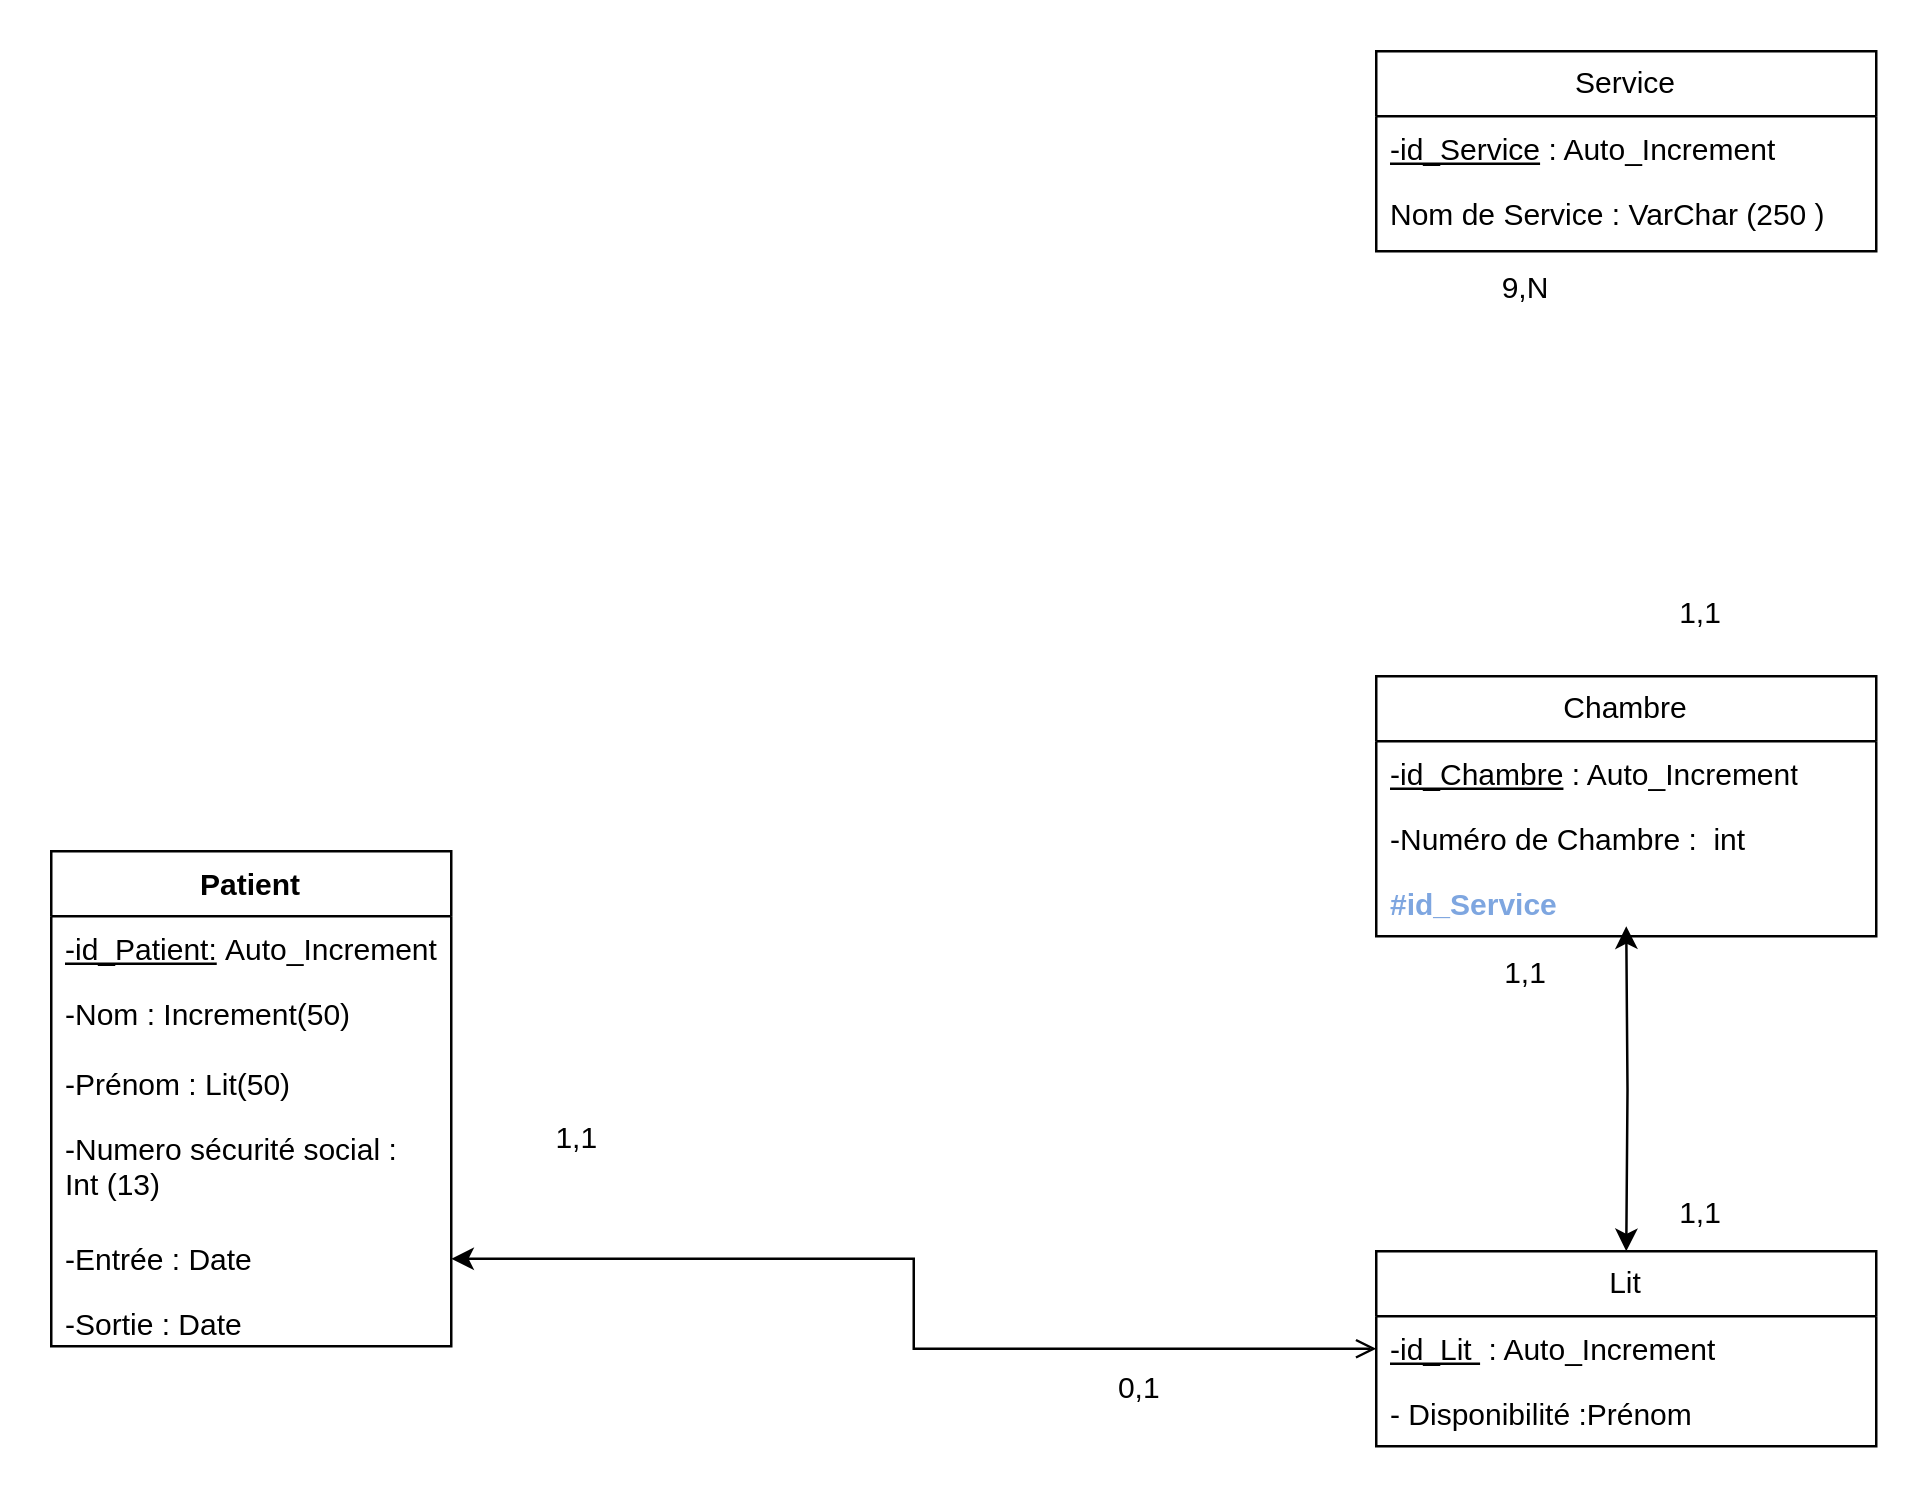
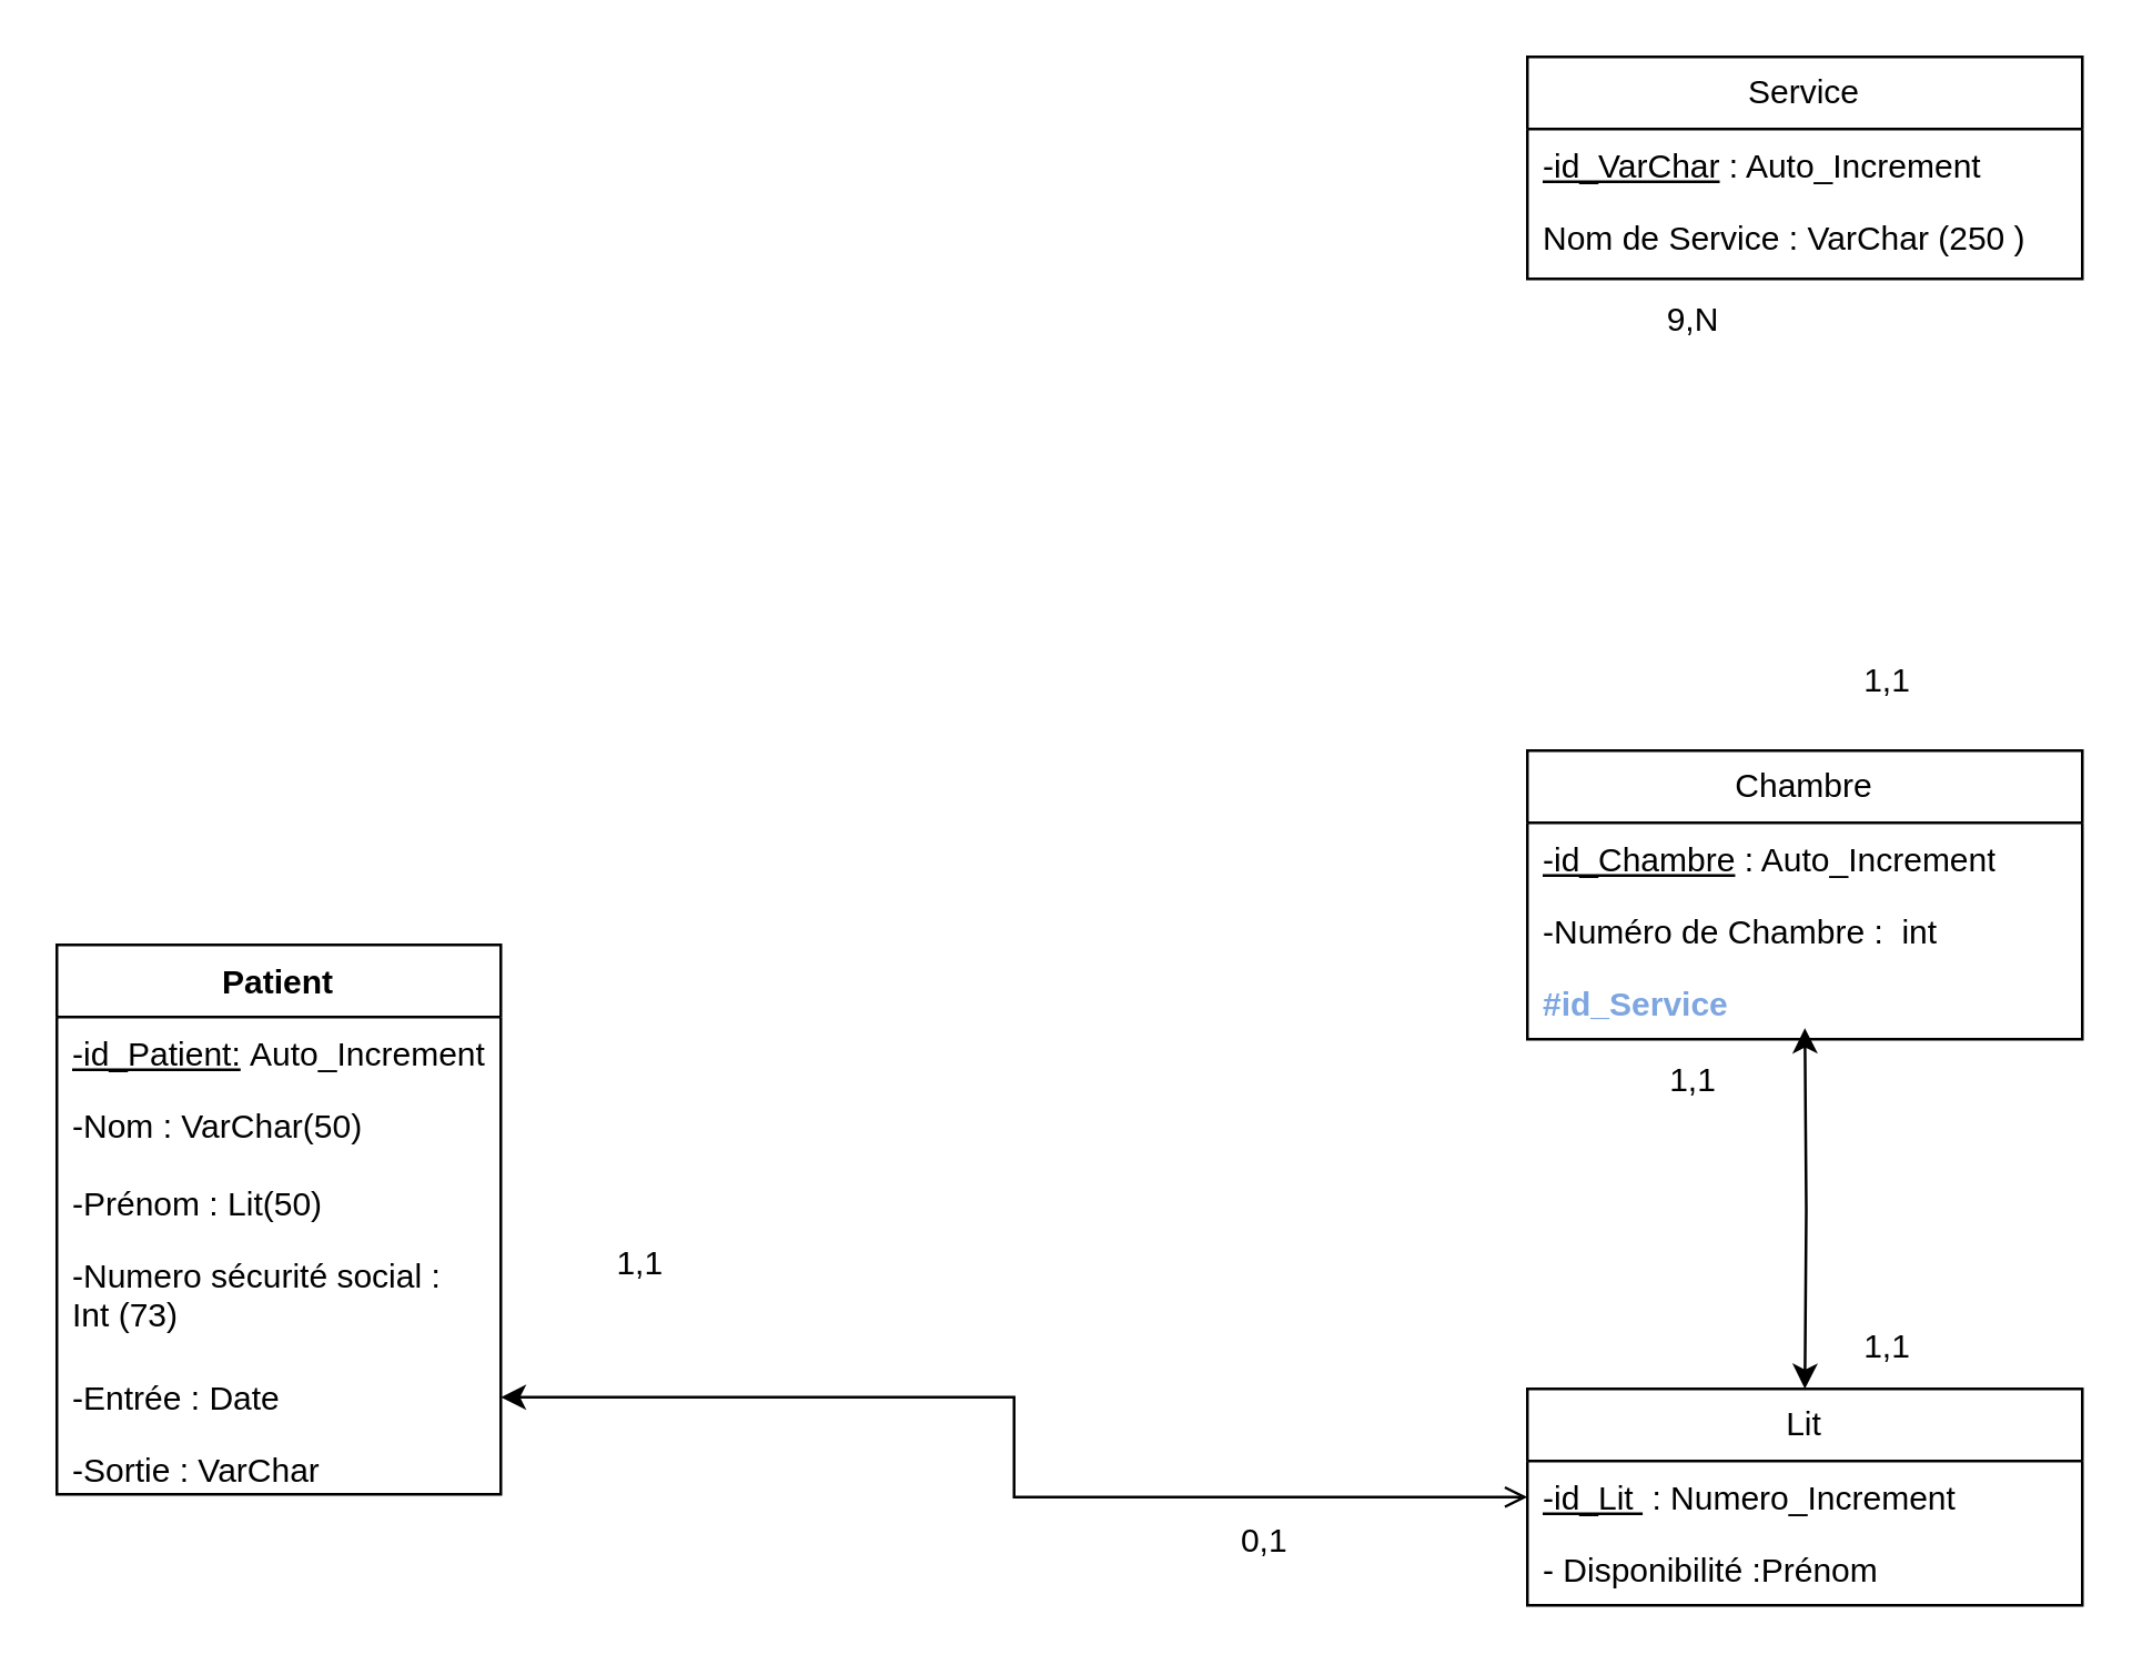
  <mxCell id="0" />
  <mxCell id="1" parent="0" />
  <mxCell id="2" value="Service" style="swimlane;fontStyle=0;childLayout=stackLayout;horizontal=1;startSize=26;fillColor=none;horizontalStack=0;resizeParent=1;resizeParentMax=0;resizeLast=0;collapsible=1;marginBottom=0;whiteSpace=wrap;html=1;" vertex="1" parent="1"><mxGeometry x="550" y="20" width="200" height="80" as="geometry" /></mxCell>
- <mxCell id="3" value="&lt;u&gt;-id_Service&lt;/u&gt;&amp;nbsp;: Auto_Increment&lt;div&gt;&lt;br&gt;&lt;/div&gt;" style="text;strokeColor=none;fillColor=none;align=left;verticalAlign=top;spacingLeft=4;spacingRight=4;overflow=hidden;rotatable=0;points=[[0,0.5],[1,0.5]];portConstraint=eastwest;whiteSpace=wrap;html=1;" vertex="1" parent="2"><mxGeometry y="26" width="200" height="26" as="geometry" /></mxCell>
+ <mxCell id="3" value="&lt;u&gt;-id_VarChar&lt;/u&gt;&amp;nbsp;: Auto_Increment&lt;div&gt;&lt;br&gt;&lt;/div&gt;" style="text;strokeColor=none;fillColor=none;align=left;verticalAlign=top;spacingLeft=4;spacingRight=4;overflow=hidden;rotatable=0;points=[[0,0.5],[1,0.5]];portConstraint=eastwest;whiteSpace=wrap;html=1;" vertex="1" parent="2"><mxGeometry y="26" width="200" height="26" as="geometry" /></mxCell>
  <mxCell id="4" value="Nom de Service : VarChar (250 )&amp;nbsp;" style="text;strokeColor=none;fillColor=none;align=left;verticalAlign=top;spacingLeft=4;spacingRight=4;overflow=hidden;rotatable=0;points=[[0,0.5],[1,0.5]];portConstraint=eastwest;whiteSpace=wrap;html=1;" vertex="1" parent="2"><mxGeometry y="52" width="200" height="28" as="geometry" /></mxCell>
  <mxCell id="5" value="Chambre" style="swimlane;fontStyle=0;childLayout=stackLayout;horizontal=1;startSize=26;fillColor=none;horizontalStack=0;resizeParent=1;resizeParentMax=0;resizeLast=0;collapsible=1;marginBottom=0;whiteSpace=wrap;html=1;" vertex="1" parent="1"><mxGeometry x="550" y="270" width="200" height="104" as="geometry" /></mxCell>
  <mxCell id="6" value="&lt;u&gt;-id_Chambre&lt;/u&gt;&amp;nbsp;: Auto_Increment" style="text;strokeColor=none;fillColor=none;align=left;verticalAlign=top;spacingLeft=4;spacingRight=4;overflow=hidden;rotatable=0;points=[[0,0.5],[1,0.5]];portConstraint=eastwest;whiteSpace=wrap;html=1;" vertex="1" parent="5"><mxGeometry y="26" width="200" height="26" as="geometry" /></mxCell>
  <mxCell id="7" value="-Numéro de Chambre :&amp;nbsp; int&amp;nbsp;" style="text;strokeColor=none;fillColor=none;align=left;verticalAlign=top;spacingLeft=4;spacingRight=4;overflow=hidden;rotatable=0;points=[[0,0.5],[1,0.5]];portConstraint=eastwest;whiteSpace=wrap;html=1;" vertex="1" parent="5"><mxGeometry y="52" width="200" height="26" as="geometry" /></mxCell>
  <mxCell id="8" value="&lt;b&gt;&lt;font color=&quot;#7ea6e0&quot;&gt;#id_Service&lt;/font&gt;&lt;/b&gt;" style="text;strokeColor=none;fillColor=none;align=left;verticalAlign=top;spacingLeft=4;spacingRight=4;overflow=hidden;rotatable=0;points=[[0,0.5],[1,0.5]];portConstraint=eastwest;whiteSpace=wrap;html=1;" vertex="1" parent="5"><mxGeometry y="78" width="200" height="26" as="geometry" /></mxCell>
  <mxCell id="9" value="Lit" style="swimlane;fontStyle=0;childLayout=stackLayout;horizontal=1;startSize=26;fillColor=none;horizontalStack=0;resizeParent=1;resizeParentMax=0;resizeLast=0;collapsible=1;marginBottom=0;whiteSpace=wrap;html=1;" vertex="1" parent="1"><mxGeometry x="550" y="500" width="200" height="78" as="geometry" /></mxCell>
- <mxCell id="10" value="&lt;u&gt;-id_Lit&amp;nbsp;&lt;/u&gt;&amp;nbsp;: Auto_Increment" style="text;strokeColor=none;fillColor=none;align=left;verticalAlign=top;spacingLeft=4;spacingRight=4;overflow=hidden;rotatable=0;points=[[0,0.5],[1,0.5]];portConstraint=eastwest;whiteSpace=wrap;html=1;" vertex="1" parent="9"><mxGeometry y="26" width="200" height="26" as="geometry" /></mxCell>
+ <mxCell id="10" value="&lt;u&gt;-id_Lit&amp;nbsp;&lt;/u&gt;&amp;nbsp;: Numero_Increment" style="text;strokeColor=none;fillColor=none;align=left;verticalAlign=top;spacingLeft=4;spacingRight=4;overflow=hidden;rotatable=0;points=[[0,0.5],[1,0.5]];portConstraint=eastwest;whiteSpace=wrap;html=1;" vertex="1" parent="9"><mxGeometry y="26" width="200" height="26" as="geometry" /></mxCell>
  <mxCell id="11" value="- Disponibilité :Prénom" style="text;strokeColor=none;fillColor=none;align=left;verticalAlign=top;spacingLeft=4;spacingRight=4;overflow=hidden;rotatable=0;points=[[0,0.5],[1,0.5]];portConstraint=eastwest;whiteSpace=wrap;html=1;" vertex="1" parent="9"><mxGeometry y="52" width="200" height="26" as="geometry" /></mxCell>
  <mxCell id="12" value="9,N" style="text;html=1;align=center;verticalAlign=middle;whiteSpace=wrap;rounded=0;" vertex="1" parent="1"><mxGeometry x="580" width="60" height="30" as="geometry" y="100" /></mxCell>
  <mxCell id="13" value="1,1" style="text;html=1;align=center;verticalAlign=middle;whiteSpace=wrap;rounded=0;" vertex="1" parent="1"><mxGeometry x="650" y="230" width="60" height="30" as="geometry" /></mxCell>
  <mxCell id="14" value="1,1" style="text;html=1;align=center;verticalAlign=middle;whiteSpace=wrap;rounded=0;" vertex="1" parent="1"><mxGeometry x="650" y="470" width="60" height="30" as="geometry" /></mxCell>
  <mxCell id="15" value="1,1" style="text;html=1;align=center;verticalAlign=middle;whiteSpace=wrap;rounded=0;" vertex="1" parent="1"><mxGeometry x="580" y="374" width="60" height="30" as="geometry" /></mxCell>
  <mxCell id="16" value="Patient&lt;div&gt;&lt;br&gt;&lt;/div&gt;" style="swimlane;fontStyle=1;align=center;verticalAlign=top;childLayout=stackLayout;horizontal=1;startSize=26;horizontalStack=0;resizeParent=1;resizeParentMax=0;resizeLast=0;collapsible=1;marginBottom=0;whiteSpace=wrap;html=1;" vertex="1" parent="1"><mxGeometry x="20" y="340" width="160" height="198" as="geometry" /></mxCell>
  <mxCell id="17" value="&lt;u&gt;-id_Patient:&lt;/u&gt;&amp;nbsp;Auto_Increment" style="text;strokeColor=none;fillColor=none;align=left;verticalAlign=top;spacingLeft=4;spacingRight=4;overflow=hidden;rotatable=0;points=[[0,0.5],[1,0.5]];portConstraint=eastwest;whiteSpace=wrap;html=1;" vertex="1" parent="16"><mxGeometry y="26" width="160" height="26" as="geometry" /></mxCell>
- <mxCell id="18" value="-Nom : Increment(50)&lt;div&gt;&lt;br&gt;&lt;/div&gt;" style="text;strokeColor=none;fillColor=none;align=left;verticalAlign=top;spacingLeft=4;spacingRight=4;overflow=hidden;rotatable=0;points=[[0,0.5],[1,0.5]];portConstraint=eastwest;whiteSpace=wrap;html=1;" vertex="1" parent="16"><mxGeometry y="52" width="160" height="28" as="geometry" /></mxCell>
+ <mxCell id="18" value="-Nom : VarChar(50)&lt;div&gt;&lt;br&gt;&lt;/div&gt;" style="text;strokeColor=none;fillColor=none;align=left;verticalAlign=top;spacingLeft=4;spacingRight=4;overflow=hidden;rotatable=0;points=[[0,0.5],[1,0.5]];portConstraint=eastwest;whiteSpace=wrap;html=1;" vertex="1" parent="16"><mxGeometry y="52" width="160" height="28" as="geometry" /></mxCell>
  <mxCell id="19" value="&lt;div&gt;&lt;div&gt;-Prénom : Lit(50)&lt;/div&gt;&lt;/div&gt;&lt;div&gt;&lt;br&gt;&lt;/div&gt;" style="text;strokeColor=none;fillColor=none;align=left;verticalAlign=top;spacingLeft=4;spacingRight=4;overflow=hidden;rotatable=0;points=[[0,0.5],[1,0.5]];portConstraint=eastwest;whiteSpace=wrap;html=1;" vertex="1" parent="16"><mxGeometry y="80" width="160" height="26" as="geometry" /></mxCell>
- <mxCell id="20" value="-Numero sécurité social :&amp;nbsp;&lt;br&gt;Int (13)&amp;nbsp;&lt;br&gt;&lt;div&gt;&lt;br&gt;&lt;/div&gt;" style="text;strokeColor=none;fillColor=none;align=left;verticalAlign=top;spacingLeft=4;spacingRight=4;overflow=hidden;rotatable=0;points=[[0,0.5],[1,0.5]];portConstraint=eastwest;whiteSpace=wrap;html=1;" vertex="1" parent="16"><mxGeometry y="106" width="160" height="44" as="geometry" /></mxCell>
+ <mxCell id="20" value="-Numero sécurité social :&amp;nbsp;&lt;br&gt;Int (73)&amp;nbsp;&lt;br&gt;&lt;div&gt;&lt;br&gt;&lt;/div&gt;" style="text;strokeColor=none;fillColor=none;align=left;verticalAlign=top;spacingLeft=4;spacingRight=4;overflow=hidden;rotatable=0;points=[[0,0.5],[1,0.5]];portConstraint=eastwest;whiteSpace=wrap;html=1;" vertex="1" parent="16"><mxGeometry y="106" width="160" height="44" as="geometry" /></mxCell>
  <mxCell id="21" value="&lt;div&gt;&lt;div&gt;-Entrée : Date&lt;/div&gt;&lt;/div&gt;" style="text;strokeColor=none;fillColor=none;align=left;verticalAlign=top;spacingLeft=4;spacingRight=4;overflow=hidden;rotatable=0;points=[[0,0.5],[1,0.5]];portConstraint=eastwest;whiteSpace=wrap;html=1;" vertex="1" parent="16"><mxGeometry y="150" width="160" height="26" as="geometry" /></mxCell>
- <mxCell id="22" value="&lt;div&gt;&lt;div&gt;-Sortie : Date&lt;/div&gt;&lt;/div&gt;" style="text;strokeColor=none;fillColor=none;align=left;verticalAlign=top;spacingLeft=4;spacingRight=4;overflow=hidden;rotatable=0;points=[[0,0.5],[1,0.5]];portConstraint=eastwest;whiteSpace=wrap;html=1;" vertex="1" parent="16"><mxGeometry y="176" width="160" height="22" as="geometry" /></mxCell>
+ <mxCell id="22" value="&lt;div&gt;&lt;div&gt;-Sortie : VarChar&lt;/div&gt;&lt;/div&gt;" style="text;strokeColor=none;fillColor=none;align=left;verticalAlign=top;spacingLeft=4;spacingRight=4;overflow=hidden;rotatable=0;points=[[0,0.5],[1,0.5]];portConstraint=eastwest;whiteSpace=wrap;html=1;" vertex="1" parent="16"><mxGeometry y="176" width="160" height="22" as="geometry" /></mxCell>
  <mxCell id="23" value="0,1" style="text;html=1;align=center;verticalAlign=middle;resizable=0;points=[];autosize=1;strokeColor=none;fillColor=none;" vertex="1" parent="1"><mxGeometry x="435" y="540" width="40" height="30" as="geometry" /></mxCell>
  <mxCell id="24" value="1,1" style="text;html=1;align=center;verticalAlign=middle;resizable=0;points=[];autosize=1;strokeColor=none;fillColor=none;" vertex="1" parent="1"><mxGeometry x="210" y="440" width="40" height="30" as="geometry" /></mxCell>
  <mxCell id="25" style="edgeStyle=orthogonalEdgeStyle;rounded=0;orthogonalLoop=1;jettySize=auto;html=1;entryX=0.5;entryY=0;entryDx=0;entryDy=0;startArrow=classic;startFill=1;" edge="1" parent="1" target="9"><mxGeometry relative="1" as="geometry"><mxPoint x="650" y="370" as="sourcePoint" /></mxGeometry></mxCell>
  <mxCell id="26" style="edgeStyle=orthogonalEdgeStyle;rounded=0;orthogonalLoop=1;jettySize=auto;html=1;entryX=0;entryY=0.5;entryDx=0;entryDy=0;startArrow=classic;startFill=1;endArrow=open;" edge="1" parent="1" source="21" target="10"><mxGeometry relative="1" as="geometry" /></mxCell>
